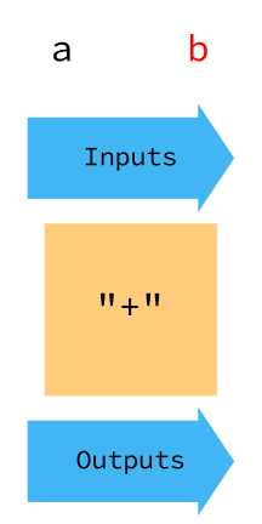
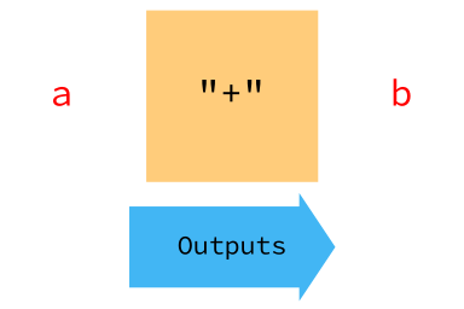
  digraph {
    fontname="Source Code Pro"
    rankdir=TB
    ranksep=0.1
    node [color=transparent fontname="Source Code Pro" fontsize=20 style="filled,solid"]
    edge [color=transparent fontname="Source Code Pro"]
-   a [fontcolor=black]
-   Inputs [color="#42b6f4" height=0.75 shape=rarrow width=1.5 fontsize=""]
+   a [fontcolor=red]
    n3 [color="#ffcc7b" height=1.25 label="\"+\"" shape=rectangle width=1.25]
    b [fontcolor=red]
    Outputs [color="#42b6f4" height=0.75 shape=rarrow width=1.5 fontsize=""]
-   a -> Inputs
-   Inputs -> n3
    n3 -> Outputs
-   b -> Inputs
  }
